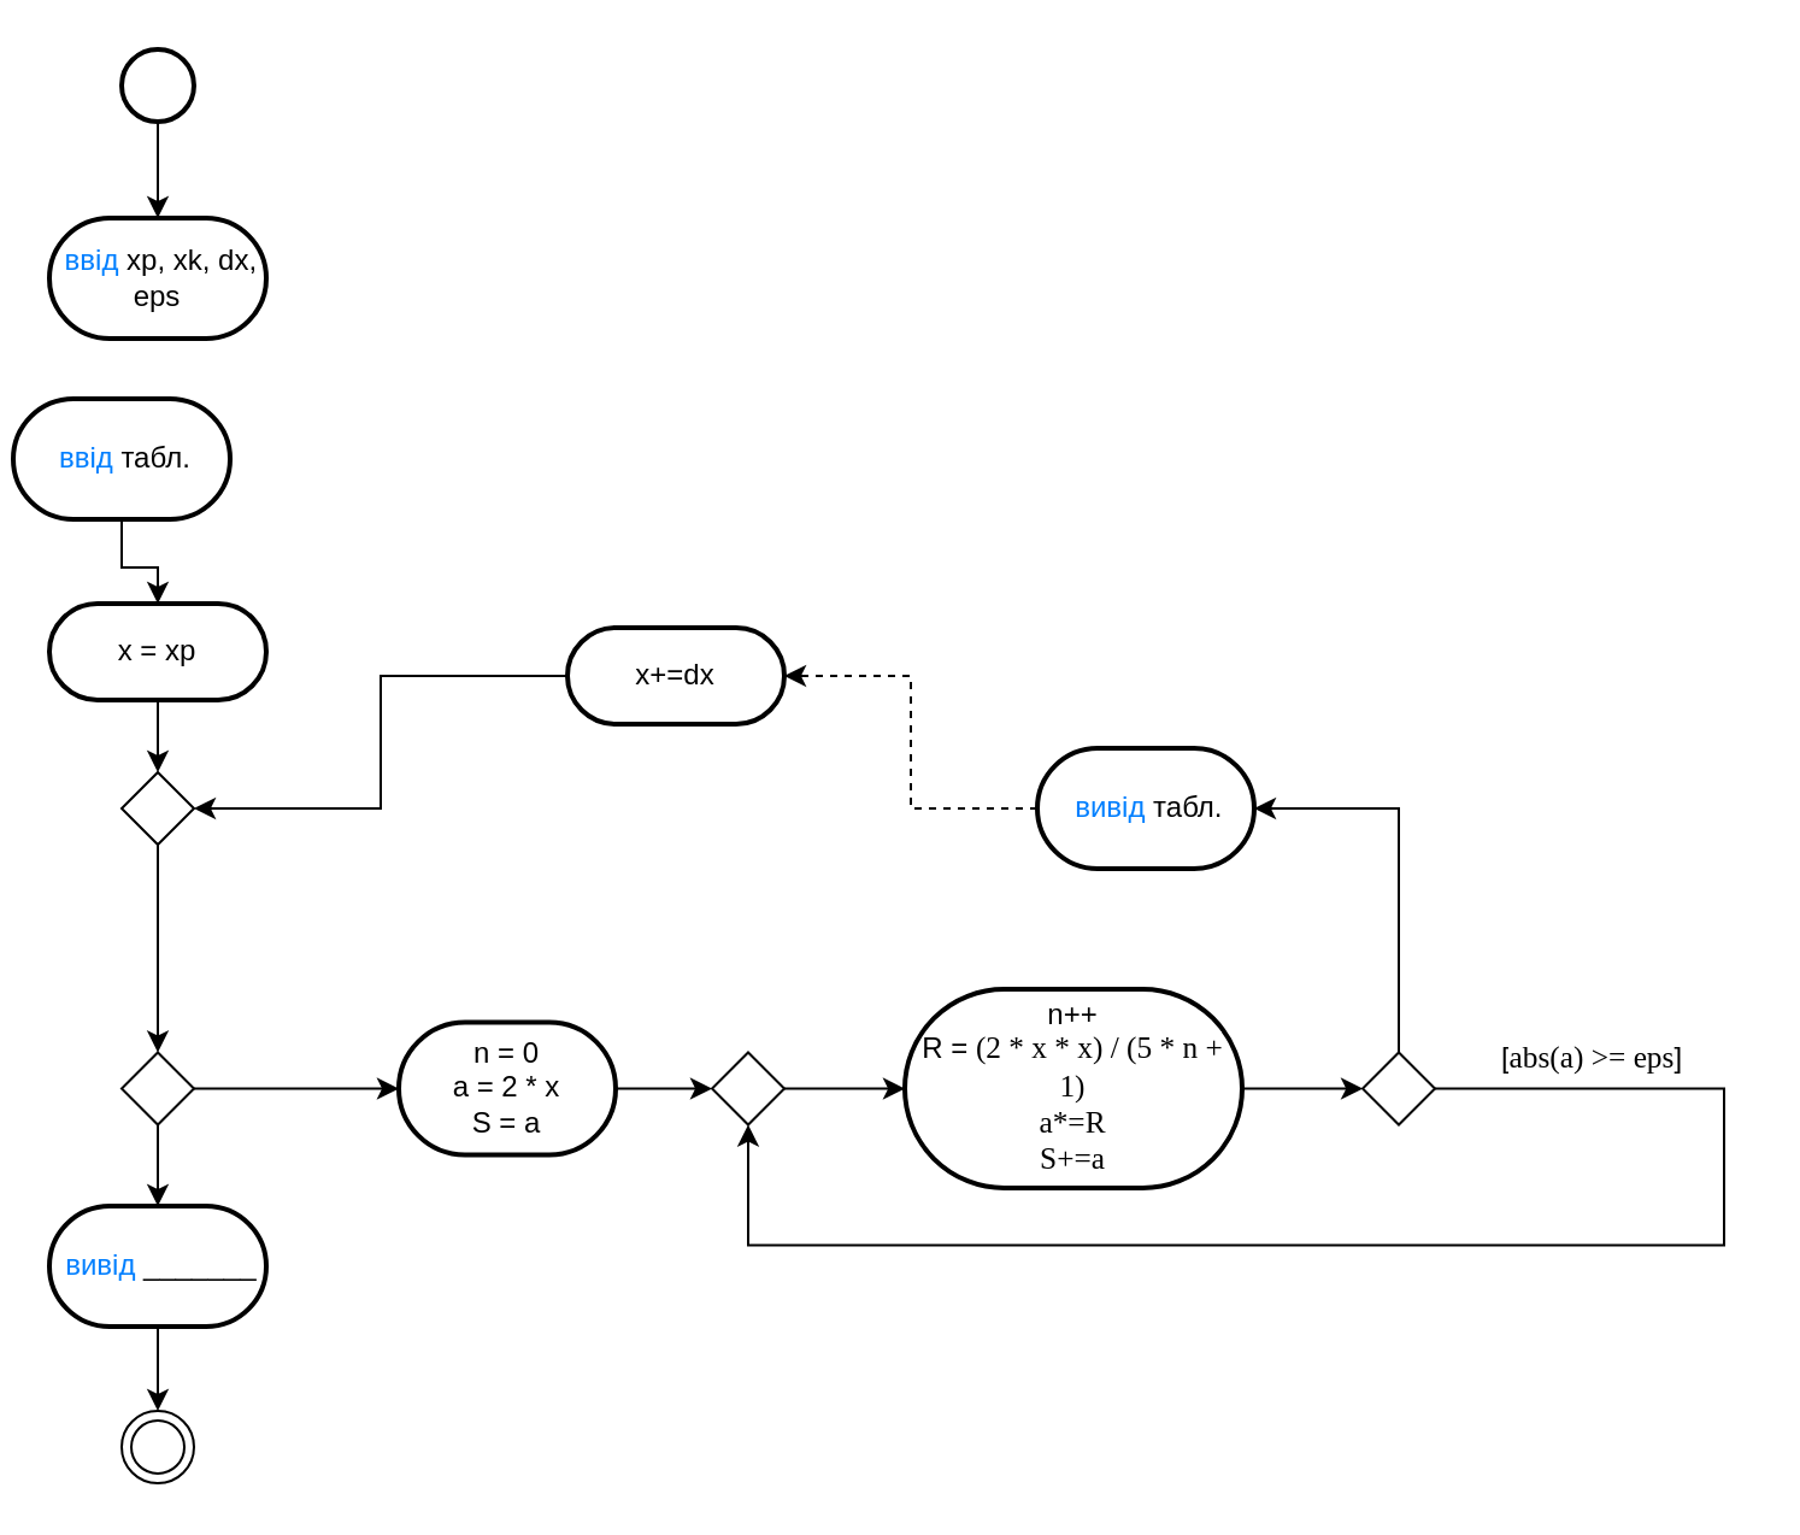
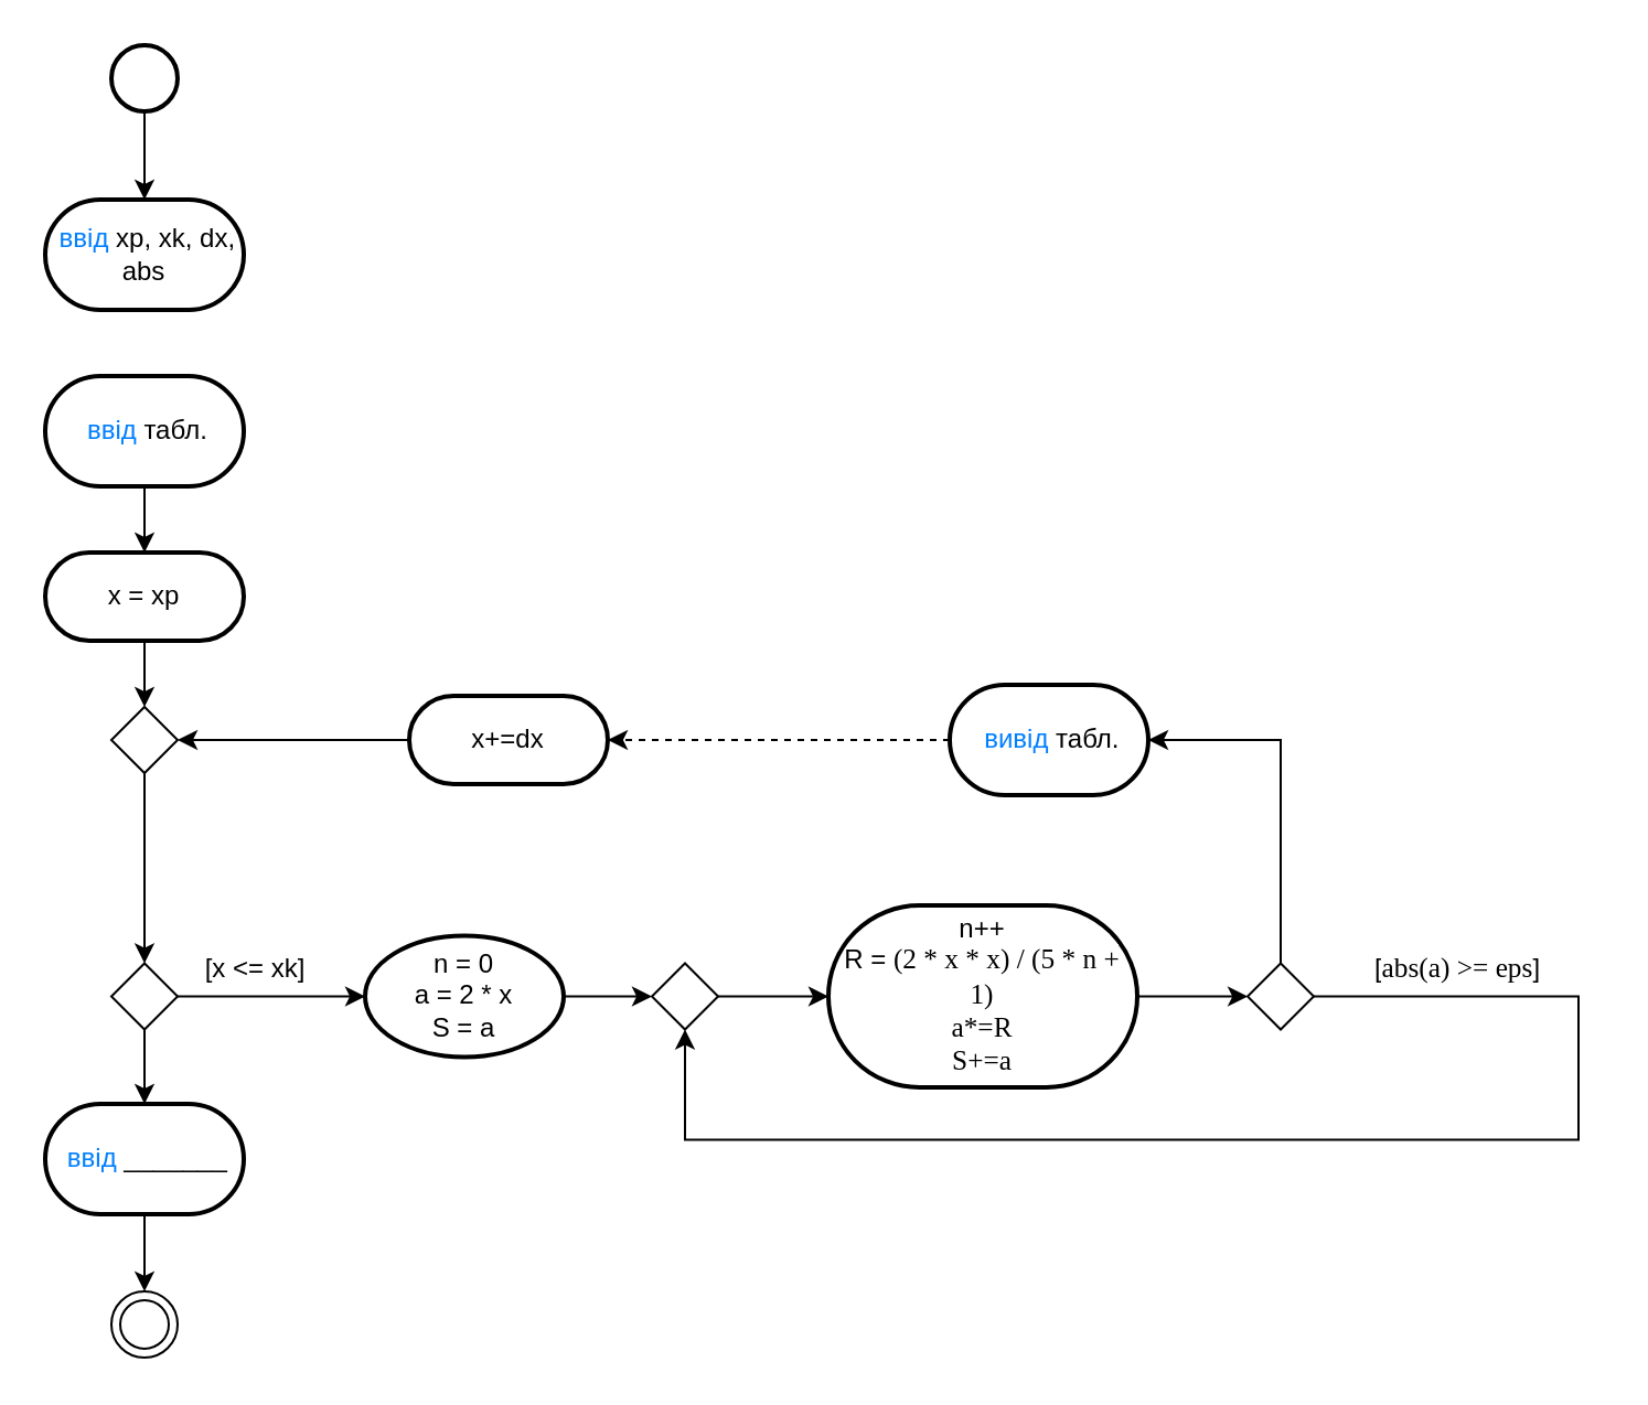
  <mxCell id="0" />
  <mxCell id="1" parent="0" />
  <mxCell id="2" value="" style="edgeStyle=orthogonalEdgeStyle;rounded=0;orthogonalLoop=1;jettySize=auto;html=1;" edge="1" parent="1" source="3" target="4"><mxGeometry relative="1" as="geometry" /></mxCell>
  <mxCell id="3" value="" style="strokeWidth=2;html=1;shape=mxgraph.flowchart.start_2;whiteSpace=wrap;" vertex="1" parent="1"><mxGeometry x="50" y="20" width="30" height="30" as="geometry" /></mxCell>
- <mxCell id="4" value="&amp;nbsp;&lt;font color=&quot;#007fff&quot;&gt;ввід&lt;/font&gt; xp, xk, dx, eps" style="whiteSpace=wrap;html=1;strokeWidth=2;rounded=1;arcSize=50;" vertex="1" parent="1"><mxGeometry x="20" y="90" width="90" height="50" as="geometry" /></mxCell>
+ <mxCell id="4" value="&amp;nbsp;&lt;font color=&quot;#007fff&quot;&gt;ввід&lt;/font&gt; xp, xk, dx, abs" style="whiteSpace=wrap;html=1;strokeWidth=2;rounded=1;arcSize=50;" vertex="1" parent="1"><mxGeometry x="20" y="90" width="90" height="50" as="geometry" /></mxCell>
  <mxCell id="5" value="" style="edgeStyle=orthogonalEdgeStyle;rounded=0;orthogonalLoop=1;jettySize=auto;html=1;" edge="1" parent="1" source="6" target="8"><mxGeometry relative="1" as="geometry" /></mxCell>
- <mxCell id="6" value="&amp;nbsp;&lt;font color=&quot;#007fff&quot;&gt;ввід&lt;/font&gt;&amp;nbsp;табл." style="whiteSpace=wrap;html=1;strokeWidth=2;rounded=1;arcSize=50;" vertex="1" parent="1"><mxGeometry x="5" y="165" width="90" height="50" as="geometry" /></mxCell>
+ <mxCell id="6" value="&amp;nbsp;&lt;font color=&quot;#007fff&quot;&gt;ввід&lt;/font&gt;&amp;nbsp;табл." style="whiteSpace=wrap;html=1;strokeWidth=2;rounded=1;arcSize=50;" vertex="1" parent="1"><mxGeometry x="20" y="170" width="90" height="50" as="geometry" /></mxCell>
  <mxCell id="7" value="" style="edgeStyle=orthogonalEdgeStyle;rounded=0;orthogonalLoop=1;jettySize=auto;html=1;" edge="1" parent="1" source="8" target="10"><mxGeometry relative="1" as="geometry" /></mxCell>
  <mxCell id="8" value="x = xp" style="whiteSpace=wrap;html=1;strokeWidth=2;rounded=1;arcSize=50;" vertex="1" parent="1"><mxGeometry x="20" y="250" width="90" height="40" as="geometry" /></mxCell>
  <mxCell id="9" value="" style="edgeStyle=orthogonalEdgeStyle;rounded=0;orthogonalLoop=1;jettySize=auto;html=1;" edge="1" parent="1" source="10" target="13"><mxGeometry relative="1" as="geometry" /></mxCell>
  <mxCell id="10" value="" style="rhombus;whiteSpace=wrap;html=1;" vertex="1" parent="1"><mxGeometry x="50" y="320" width="30" height="30" as="geometry" /></mxCell>
  <mxCell id="11" value="" style="edgeStyle=orthogonalEdgeStyle;rounded=0;orthogonalLoop=1;jettySize=auto;html=1;" edge="1" parent="1" source="13" target="15"><mxGeometry relative="1" as="geometry" /></mxCell>
  <mxCell id="12" value="" style="edgeStyle=orthogonalEdgeStyle;rounded=0;orthogonalLoop=1;jettySize=auto;html=1;" edge="1" parent="1" source="13" target="30"><mxGeometry relative="1" as="geometry" /></mxCell>
  <mxCell id="13" value="" style="rhombus;whiteSpace=wrap;html=1;" vertex="1" parent="1"><mxGeometry x="50" y="436.25" width="30" height="30" as="geometry" /></mxCell>
  <mxCell id="14" value="" style="edgeStyle=orthogonalEdgeStyle;rounded=0;orthogonalLoop=1;jettySize=auto;html=1;" edge="1" parent="1" source="15" target="18"><mxGeometry relative="1" as="geometry" /></mxCell>
- <mxCell id="15" value="n = 0&lt;div&gt;a = 2 * x&lt;/div&gt;&lt;div&gt;S = a&lt;/div&gt;" style="whiteSpace=wrap;html=1;strokeWidth=2;rounded=1;arcSize=50;" vertex="1" parent="1"><mxGeometry x="165" y="423.75" width="90" height="55" as="geometry" /></mxCell>
+ <mxCell id="15" value="n = 0&lt;div&gt;a = 2 * x&lt;/div&gt;&lt;div&gt;S = a&lt;/div&gt;" style="ellipse;whiteSpace=wrap;html=1;strokeWidth=2;arcSize=50;" vertex="1" parent="1"><mxGeometry x="165" y="423.75" width="90" height="55" as="geometry" /></mxCell>
+ <mxCell id="16" value="[x &amp;lt;= xk]" style="text;html=1;align=center;verticalAlign=middle;resizable=0;points=[];autosize=1;strokeColor=none;fillColor=none;" vertex="1" parent="1"><mxGeometry x="80" y="423.75" width="70" height="30" as="geometry" /></mxCell>
  <mxCell id="17" value="" style="edgeStyle=orthogonalEdgeStyle;rounded=0;orthogonalLoop=1;jettySize=auto;html=1;" edge="1" parent="1" source="18" target="20"><mxGeometry relative="1" as="geometry" /></mxCell>
  <mxCell id="18" value="" style="rhombus;whiteSpace=wrap;html=1;" vertex="1" parent="1"><mxGeometry x="295" y="436.25" width="30" height="30" as="geometry" /></mxCell>
  <mxCell id="19" value="" style="edgeStyle=orthogonalEdgeStyle;rounded=0;orthogonalLoop=1;jettySize=auto;html=1;" edge="1" parent="1" source="20" target="23"><mxGeometry relative="1" as="geometry" /></mxCell>
  <mxCell id="20" value="n++&lt;div&gt;R =&amp;nbsp;&lt;span style=&quot;background-color: white; font-family: &amp;quot;Cascadia Mono&amp;quot;; font-size: 9.5pt;&quot;&gt;(2 * x * x) / (5 * n + 1)&lt;/span&gt;&lt;/div&gt;&lt;div&gt;&lt;span style=&quot;background-color: white; font-family: &amp;quot;Cascadia Mono&amp;quot;; font-size: 9.5pt;&quot;&gt;a*=R&lt;/span&gt;&lt;/div&gt;&lt;div&gt;&lt;span style=&quot;background-color: white; font-family: &amp;quot;Cascadia Mono&amp;quot;; font-size: 9.5pt;&quot;&gt;S+=a&lt;/span&gt;&lt;/div&gt;" style="whiteSpace=wrap;html=1;strokeWidth=2;rounded=1;arcSize=50;" vertex="1" parent="1"><mxGeometry x="375" y="410" width="140" height="82.5" as="geometry" /></mxCell>
  <mxCell id="21" style="edgeStyle=orthogonalEdgeStyle;rounded=0;orthogonalLoop=1;jettySize=auto;html=1;entryX=0.5;entryY=1;entryDx=0;entryDy=0;" edge="1" parent="1" source="23" target="18"><mxGeometry relative="1" as="geometry"><Array as="points"><mxPoint x="715" y="451.25" /><mxPoint x="715" y="516.25" /><mxPoint x="310" y="516.25" /></Array></mxGeometry></mxCell>
  <mxCell id="22" style="edgeStyle=orthogonalEdgeStyle;rounded=0;orthogonalLoop=1;jettySize=auto;html=1;entryX=1;entryY=0.5;entryDx=0;entryDy=0;" edge="1" parent="1" source="23" target="26"><mxGeometry relative="1" as="geometry"><Array as="points"><mxPoint x="580" y="335" /></Array></mxGeometry></mxCell>
  <mxCell id="23" value="" style="rhombus;whiteSpace=wrap;html=1;" vertex="1" parent="1"><mxGeometry x="565" y="436.25" width="30" height="30" as="geometry" /></mxCell>
  <mxCell id="24" value="[&lt;span style=&quot;font-size: 9.5pt; line-height: 106%; font-family: &amp;quot;Cascadia Mono&amp;quot;; background: white;&quot; lang=&quot;EN-US&quot;&gt;abs(a) &amp;gt;= eps&lt;/span&gt;]" style="text;html=1;align=center;verticalAlign=middle;resizable=0;points=[];autosize=1;strokeColor=none;fillColor=none;" vertex="1" parent="1"><mxGeometry x="595" y="423.75" width="130" height="30" as="geometry" /></mxCell>
  <mxCell id="25" style="edgeStyle=orthogonalEdgeStyle;rounded=0;orthogonalLoop=1;jettySize=auto;html=1;entryX=1;entryY=0.5;entryDx=0;entryDy=0;dashed=1;" edge="1" parent="1" source="26" target="28"><mxGeometry relative="1" as="geometry" /></mxCell>
  <mxCell id="26" value="&amp;nbsp;&lt;font color=&quot;#007fff&quot;&gt;вивід&lt;/font&gt;&amp;nbsp;табл." style="whiteSpace=wrap;html=1;strokeWidth=2;rounded=1;arcSize=50;" vertex="1" parent="1"><mxGeometry x="430" y="310" width="90" height="50" as="geometry" /></mxCell>
  <mxCell id="27" style="edgeStyle=orthogonalEdgeStyle;rounded=0;orthogonalLoop=1;jettySize=auto;html=1;entryX=1;entryY=0.5;entryDx=0;entryDy=0;" edge="1" parent="1" source="28" target="10"><mxGeometry relative="1" as="geometry"><mxPoint x="73" y="330" as="targetPoint" /></mxGeometry></mxCell>
- <mxCell id="28" value="x+=dx" style="whiteSpace=wrap;html=1;strokeWidth=2;rounded=1;arcSize=50;" vertex="1" parent="1"><mxGeometry x="235" y="260" width="90" height="40" as="geometry" /></mxCell>
+ <mxCell id="28" value="x+=dx" style="whiteSpace=wrap;html=1;strokeWidth=2;rounded=1;arcSize=50;" vertex="1" parent="1"><mxGeometry x="185" y="315" width="90" height="40" as="geometry" /></mxCell>
  <mxCell id="29" value="" style="edgeStyle=orthogonalEdgeStyle;rounded=0;orthogonalLoop=1;jettySize=auto;html=1;" edge="1" parent="1" source="30" target="31"><mxGeometry relative="1" as="geometry" /></mxCell>
- <mxCell id="30" value="&amp;nbsp;&lt;font color=&quot;#007fff&quot;&gt;вивід&lt;/font&gt;&amp;nbsp;_______" style="whiteSpace=wrap;html=1;strokeWidth=2;rounded=1;arcSize=50;" vertex="1" parent="1"><mxGeometry x="20" y="500" width="90" height="50" as="geometry" /></mxCell>
+ <mxCell id="30" value="&amp;nbsp;&lt;font color=&quot;#007fff&quot;&gt;ввід&lt;/font&gt;&amp;nbsp;_______" style="whiteSpace=wrap;html=1;strokeWidth=2;rounded=1;arcSize=50;" vertex="1" parent="1"><mxGeometry x="20" y="500" width="90" height="50" as="geometry" /></mxCell>
  <mxCell id="31" value="" style="ellipse;html=1;shape=endState;" vertex="1" parent="1"><mxGeometry x="50" y="585" width="30" height="30" as="geometry" /></mxCell>
